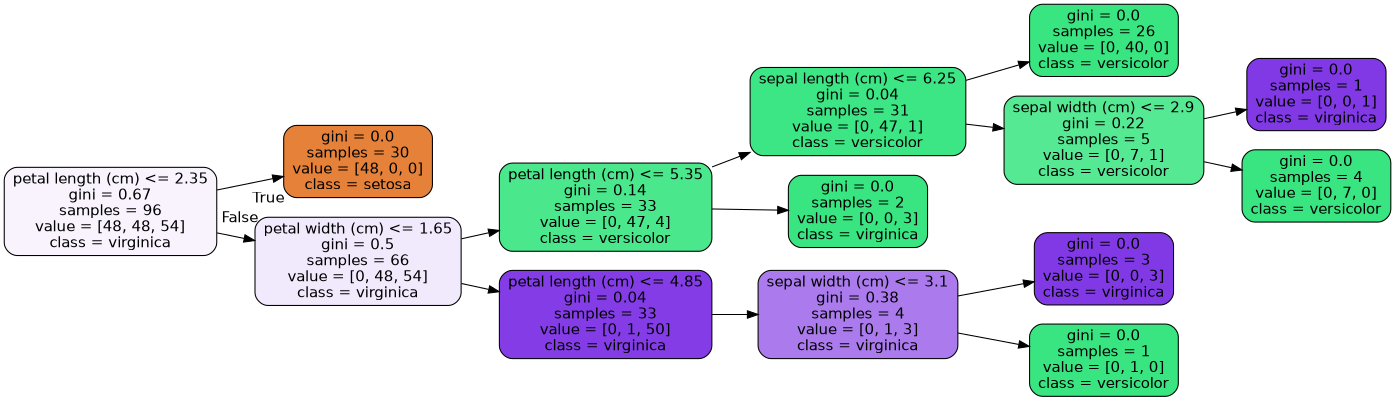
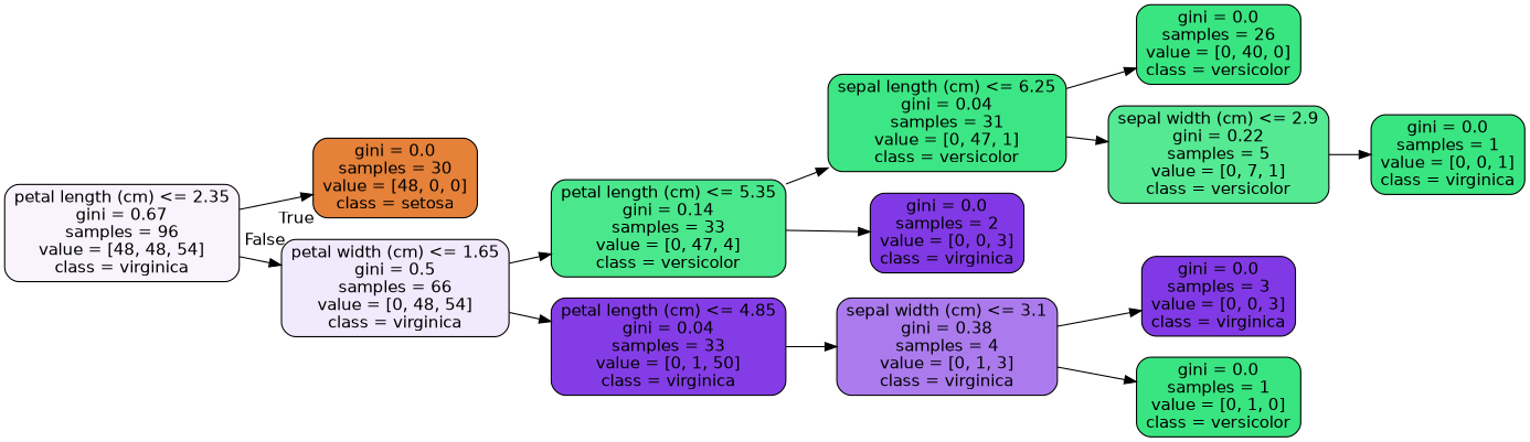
  digraph {
    rankdir=LR
    node [color=black fillcolor="#8139e5" fontname=helvetica shape=box style="filled, rounded"]
    edge [fontname=helvetica]
    n1 [fillcolor="#f8f3fd" label="petal length (cm) <= 2.35\ngini = 0.67\nsamples = 96\nvalue = [48, 48, 54]\nclass = virginica"]
    n2 [fillcolor="#e58139" label="gini = 0.0\nsamples = 30\nvalue = [48, 0, 0]\nclass = setosa"]
    n3 [fillcolor="#f1e9fc" label="petal width (cm) <= 1.65\ngini = 0.5\nsamples = 66\nvalue = [0, 48, 54]\nclass = virginica"]
    n4 [fillcolor="#4ae78c" label="petal length (cm) <= 5.35\ngini = 0.14\nsamples = 33\nvalue = [0, 47, 4]\nclass = versicolor"]
    n5 [fillcolor="#843de6" label="petal length (cm) <= 4.85\ngini = 0.04\nsamples = 33\nvalue = [0, 1, 50]\nclass = virginica"]
    n6 [fillcolor="#3de684" label="sepal length (cm) <= 6.25\ngini = 0.04\nsamples = 31\nvalue = [0, 47, 1]\nclass = versicolor"]
-   n7 [fillcolor="#39e581" label="gini = 0.0\nsamples = 2\nvalue = [0, 0, 3]\nclass = virginica"]
+   n7 [label="gini = 0.0\nsamples = 2\nvalue = [0, 0, 3]\nclass = virginica"]
    n8 [fillcolor="#ab7bee" label="sepal width (cm) <= 3.1\ngini = 0.38\nsamples = 4\nvalue = [0, 1, 3]\nclass = virginica"]
    n9 [fillcolor="#39e581" label="gini = 0.0\nsamples = 26\nvalue = [0, 40, 0]\nclass = versicolor"]
    n10 [fillcolor="#55e993" label="sepal width (cm) <= 2.9\ngini = 0.22\nsamples = 5\nvalue = [0, 7, 1]\nclass = versicolor"]
-   n11 [label="gini = 0.0\nsamples = 1\nvalue = [0, 0, 1]\nclass = virginica"]
-   n12 [fillcolor="#39e581" label="gini = 0.0\nsamples = 4\nvalue = [0, 7, 0]\nclass = versicolor"]
+   n11 [fillcolor="#39e581" label="gini = 0.0\nsamples = 1\nvalue = [0, 0, 1]\nclass = virginica"]
    n13 [label="gini = 0.0\nsamples = 3\nvalue = [0, 0, 3]\nclass = virginica"]
    n14 [fillcolor="#39e581" label="gini = 0.0\nsamples = 1\nvalue = [0, 1, 0]\nclass = versicolor"]
    n1 -> n2 [headlabel=True labelangle=45 labeldistance=2.5]
    n1 -> n3 [headlabel=False labelangle=-45 labeldistance=2.5]
    n3 -> n4
    n3 -> n5
    n4 -> n6
    n4 -> n7
    n5 -> n8
    n6 -> n9
    n6 -> n10
    n8 -> n13
    n8 -> n14
    n10 -> n11
-   n10 -> n12
  }
